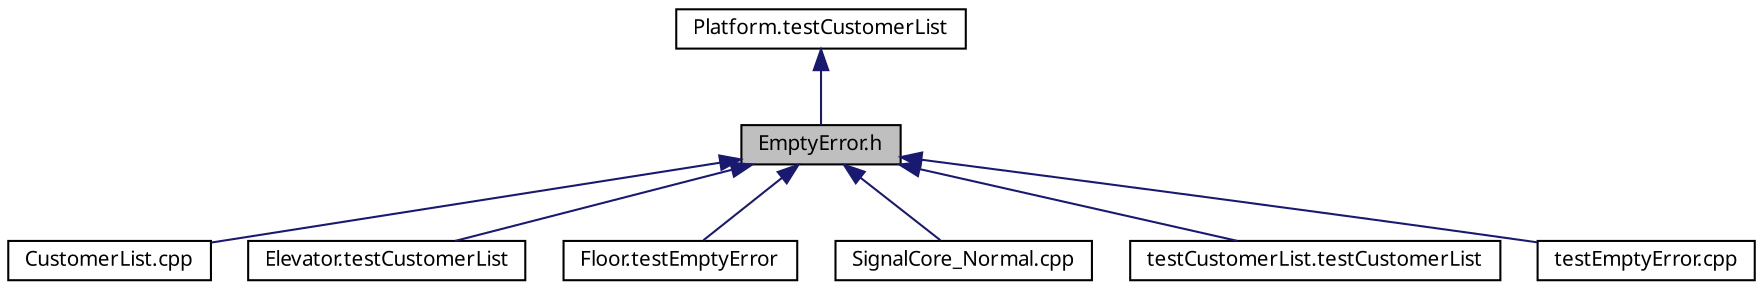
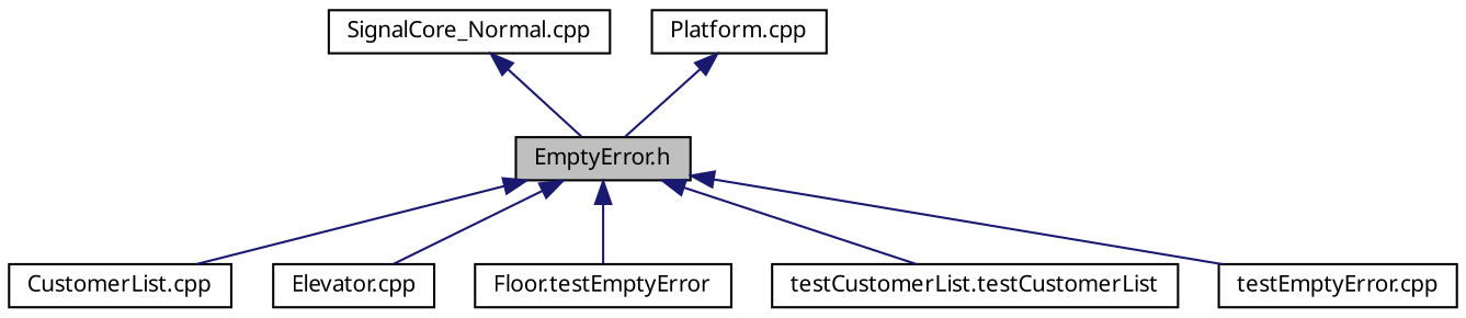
  digraph {
    fontname="Noto Sans"
    node [color=black fillcolor=white fontname="Noto Sans" fontsize=10 shape=record style=filled]
    edge [color=midnightblue dir=back fontname="Noto Sans" fontsize=10 labelfontname=Helvetica labelfontsize=10 style=solid]
    n1 [fillcolor=grey75 fontcolor=black height=0.2 label="EmptyError.h" width=0.4]
    n2 [height=0.2 label="CustomerList.cpp" width=0.4]
-   n3 [height=0.2 label="Elevator.testCustomerList" width=0.4]
+   n3 [height=0.2 label="Elevator.cpp" width=0.4]
    n4 [height=0.2 label="Floor.testEmptyError" width=0.4]
    n5 [height=0.2 label="SignalCore_Normal.cpp" width=0.4]
    n6 [height=0.2 label="testCustomerList.testCustomerList" width=0.4]
    n7 [height=0.2 label="testEmptyError.cpp" width=0.4]
-   n8 [height=0.2 label="Platform.testCustomerList" width=0.4]
+   n8 [height=0.2 label="Platform.cpp" width=0.4]
    n1 -> n2
    n1 -> n3
    n1 -> n4
-   n1 -> n5
+   n5 -> n1
    n1 -> n6
    n1 -> n7
    n8 -> n1
  }
